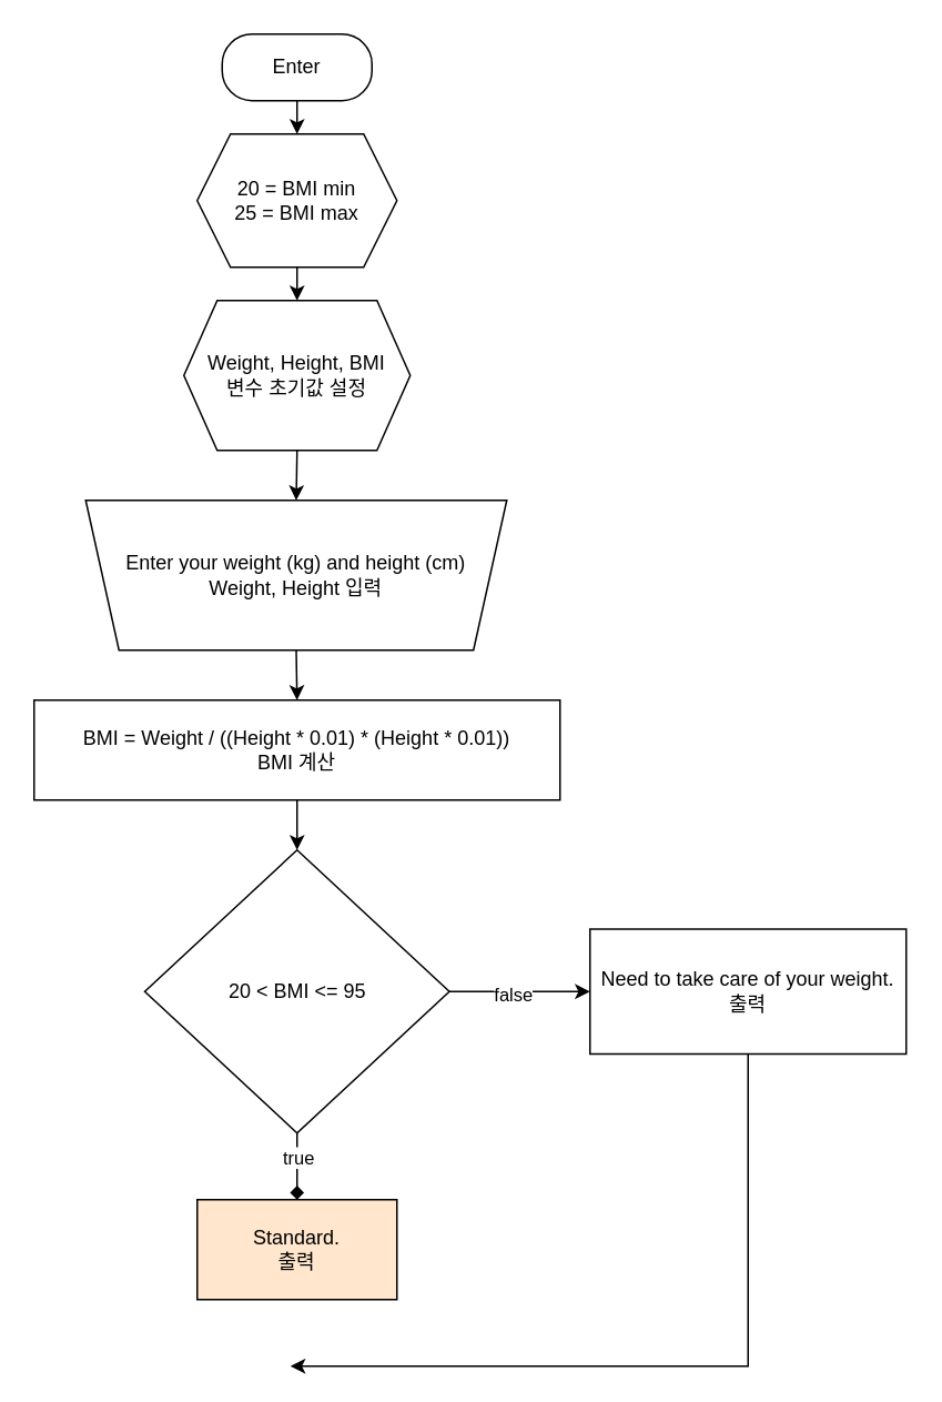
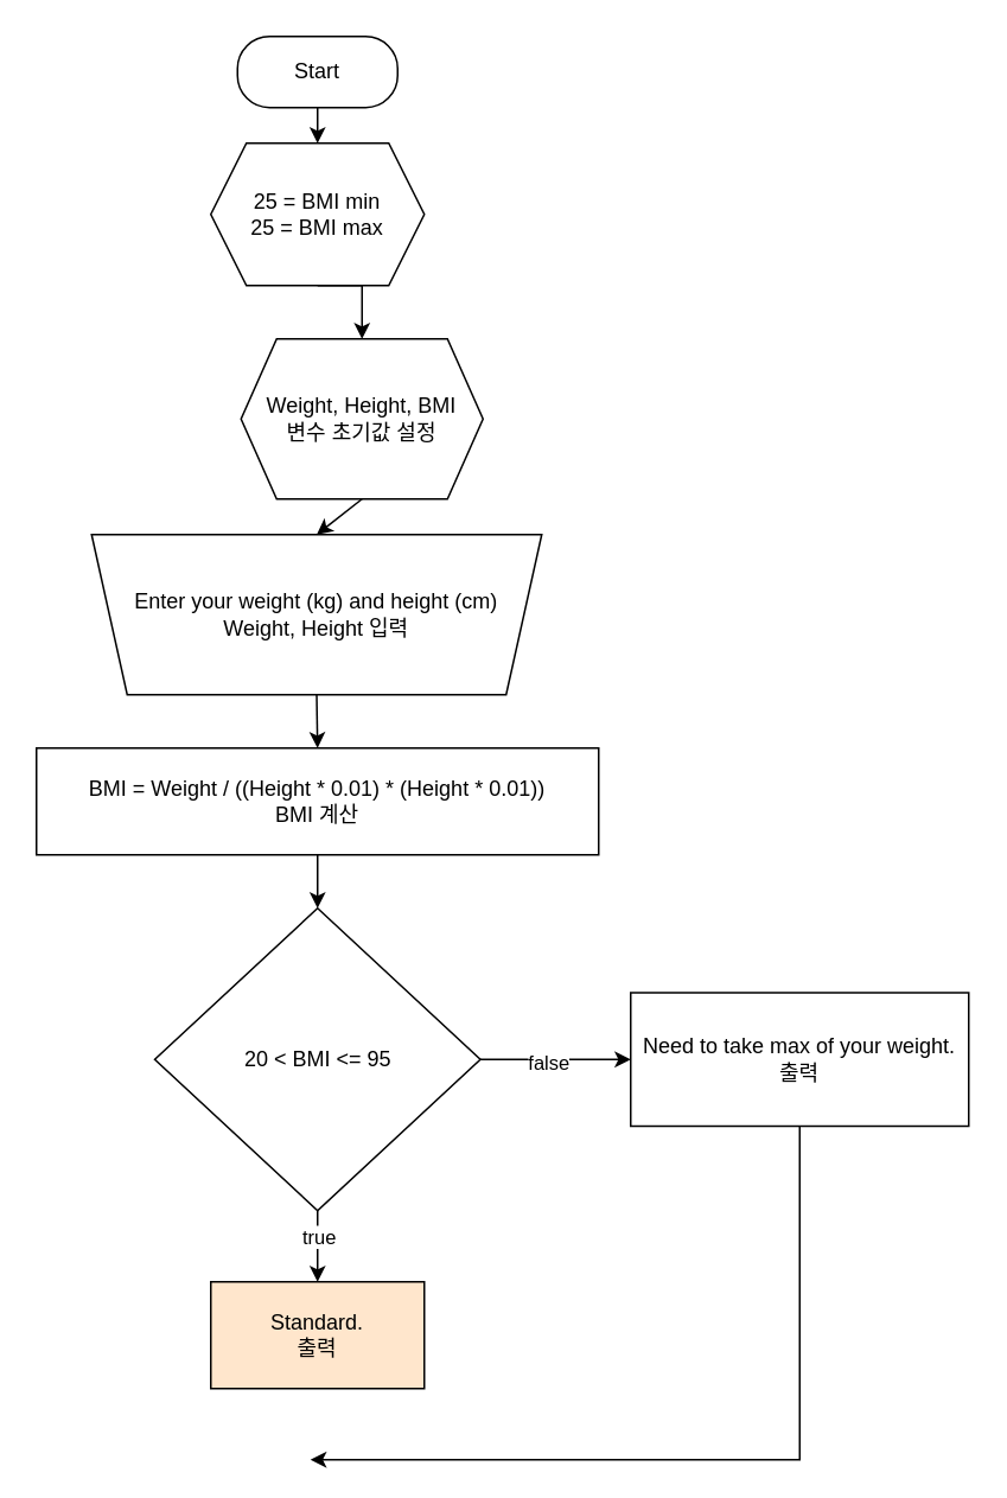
  <mxCell id="0" />
  <mxCell id="1" parent="0" />
  <mxCell id="2" style="edgeStyle=orthogonalEdgeStyle;rounded=0;orthogonalLoop=1;jettySize=auto;html=1;exitX=0.5;exitY=1;exitDx=0;exitDy=0;entryX=0.5;entryY=0;entryDx=0;entryDy=0;" edge="1" parent="1" source="3" target="19"><mxGeometry relative="1" as="geometry" /></mxCell>
- <mxCell id="3" value="Enter" style="rounded=1;whiteSpace=wrap;html=1;arcSize=45;" vertex="1" parent="1"><mxGeometry x="133" y="20" width="90" height="40" as="geometry" /></mxCell>
+ <mxCell id="3" value="Start" style="rounded=1;whiteSpace=wrap;html=1;arcSize=45;" vertex="1" parent="1"><mxGeometry x="133" y="20" width="90" height="40" as="geometry" /></mxCell>
  <mxCell id="4" style="edgeStyle=orthogonalEdgeStyle;rounded=0;orthogonalLoop=1;jettySize=auto;html=1;exitX=0.5;exitY=1;exitDx=0;exitDy=0;entryX=0.5;entryY=0;entryDx=0;entryDy=0;" edge="1" parent="1" source="5" target="9"><mxGeometry relative="1" as="geometry" /></mxCell>
  <mxCell id="5" value="Enter your weight (kg) and height (cm)&lt;br&gt;Weight,&amp;nbsp;&lt;span style=&quot;background-color: initial;&quot;&gt;Height 입력&lt;/span&gt;" style="shape=trapezoid;perimeter=trapezoidPerimeter;whiteSpace=wrap;html=1;fixedSize=1;rotation=0;flipV=1;" vertex="1" parent="1"><mxGeometry x="51" y="300" width="253" height="90" as="geometry" /></mxCell>
- <mxCell id="6" value="&lt;div&gt;Weight,&amp;nbsp;&lt;span style=&quot;background-color: initial;&quot;&gt;Height,&amp;nbsp;&lt;/span&gt;&lt;span style=&quot;background-color: initial;&quot;&gt;BMI&lt;/span&gt;&lt;/div&gt;&lt;div&gt;변수 초기값 설정&lt;/div&gt;" style="shape=hexagon;perimeter=hexagonPerimeter2;whiteSpace=wrap;html=1;fixedSize=1;" vertex="1" parent="1"><mxGeometry x="110" y="180" width="136" height="90" as="geometry" /></mxCell>
+ <mxCell id="6" value="&lt;div&gt;Weight,&amp;nbsp;&lt;span style=&quot;background-color: initial;&quot;&gt;Height,&amp;nbsp;&lt;/span&gt;&lt;span style=&quot;background-color: initial;&quot;&gt;BMI&lt;/span&gt;&lt;/div&gt;&lt;div&gt;변수 초기값 설정&lt;/div&gt;" style="shape=hexagon;perimeter=hexagonPerimeter2;whiteSpace=wrap;html=1;fixedSize=1;" vertex="1" parent="1"><mxGeometry x="135" y="190" width="136" height="90" as="geometry" /></mxCell>
  <mxCell id="7" value="" style="endArrow=classic;html=1;rounded=0;exitX=0.5;exitY=1;exitDx=0;exitDy=0;entryX=0.5;entryY=0;entryDx=0;entryDy=0;" edge="1" parent="1" source="6" target="5"><mxGeometry width="50" height="50" relative="1" as="geometry"><mxPoint x="154" y="330" as="sourcePoint" /><mxPoint x="204" y="280" as="targetPoint" /></mxGeometry></mxCell>
  <mxCell id="8" style="edgeStyle=orthogonalEdgeStyle;rounded=0;orthogonalLoop=1;jettySize=auto;html=1;exitX=0.5;exitY=1;exitDx=0;exitDy=0;entryX=0.5;entryY=0;entryDx=0;entryDy=0;" edge="1" parent="1" source="9" target="14"><mxGeometry relative="1" as="geometry" /></mxCell>
  <mxCell id="9" value="BMI = Weight / ((Height * 0.01) * (Height * 0.01))&lt;br&gt;BMI 계산" style="rounded=0;whiteSpace=wrap;html=1;" vertex="1" parent="1"><mxGeometry x="20" y="420" width="316" height="60" as="geometry" /></mxCell>
- <mxCell id="10" style="edgeStyle=orthogonalEdgeStyle;rounded=0;orthogonalLoop=1;jettySize=auto;html=1;exitX=0.5;exitY=1;exitDx=0;exitDy=0;entryX=0.5;entryY=0;entryDx=0;entryDy=0;endArrow=diamond;" edge="1" parent="1" source="14" target="15"><mxGeometry relative="1" as="geometry" /></mxCell>
+ <mxCell id="10" style="edgeStyle=orthogonalEdgeStyle;rounded=0;orthogonalLoop=1;jettySize=auto;html=1;exitX=0.5;exitY=1;exitDx=0;exitDy=0;entryX=0.5;entryY=0;entryDx=0;entryDy=0;" edge="1" parent="1" source="14" target="15"><mxGeometry relative="1" as="geometry" /></mxCell>
  <mxCell id="11" value="true" style="edgeLabel;html=1;align=center;verticalAlign=middle;resizable=0;points=[];" vertex="1" connectable="0" parent="10"><mxGeometry x="-0.288" relative="1" as="geometry"><mxPoint as="offset" /></mxGeometry></mxCell>
  <mxCell id="12" style="edgeStyle=orthogonalEdgeStyle;rounded=0;orthogonalLoop=1;jettySize=auto;html=1;exitX=1;exitY=0.5;exitDx=0;exitDy=0;entryX=0;entryY=0.5;entryDx=0;entryDy=0;" edge="1" parent="1" source="14" target="17"><mxGeometry relative="1" as="geometry" /></mxCell>
  <mxCell id="13" value="false" style="edgeLabel;html=1;align=center;verticalAlign=middle;resizable=0;points=[];" vertex="1" connectable="0" parent="12"><mxGeometry x="-0.104" y="-1" relative="1" as="geometry"><mxPoint as="offset" /></mxGeometry></mxCell>
  <mxCell id="14" value="20 &amp;lt; BMI &amp;lt;= 95" style="rhombus;whiteSpace=wrap;html=1;" vertex="1" parent="1"><mxGeometry x="86.5" y="510" width="183" height="170" as="geometry" /></mxCell>
  <mxCell id="15" value="Standard.&lt;br&gt;출력" style="rounded=0;whiteSpace=wrap;html=1;fillColor=#ffe6cc;" vertex="1" parent="1"><mxGeometry x="118" y="720" width="120" height="60" as="geometry" /></mxCell>
  <mxCell id="16" style="edgeStyle=orthogonalEdgeStyle;rounded=0;orthogonalLoop=1;jettySize=auto;html=1;exitX=0.5;exitY=1;exitDx=0;exitDy=0;" edge="1" parent="1" source="17"><mxGeometry relative="1" as="geometry"><mxPoint x="174" y="820" as="targetPoint" /><Array as="points"><mxPoint x="449" y="820" /></Array></mxGeometry></mxCell>
- <mxCell id="17" value="Need to take care of your weight.&lt;br&gt;출력" style="rounded=0;whiteSpace=wrap;html=1;" vertex="1" parent="1"><mxGeometry x="354" y="557.5" width="190" height="75" as="geometry" /></mxCell>
+ <mxCell id="17" value="Need to take max of your weight.&lt;br&gt;출력" style="rounded=0;whiteSpace=wrap;html=1;" vertex="1" parent="1"><mxGeometry x="354" y="557.5" width="190" height="75" as="geometry" /></mxCell>
  <mxCell id="18" style="edgeStyle=orthogonalEdgeStyle;rounded=0;orthogonalLoop=1;jettySize=auto;html=1;exitX=0.5;exitY=1;exitDx=0;exitDy=0;entryX=0.5;entryY=0;entryDx=0;entryDy=0;" edge="1" parent="1" source="19" target="6"><mxGeometry relative="1" as="geometry" /></mxCell>
- <mxCell id="19" value="20 = BMI min&lt;br&gt;25 = BMI max" style="shape=hexagon;perimeter=hexagonPerimeter2;whiteSpace=wrap;html=1;fixedSize=1;" vertex="1" parent="1"><mxGeometry x="118" y="80" width="120" height="80" as="geometry" /></mxCell>
+ <mxCell id="19" value="25 = BMI min&lt;br&gt;25 = BMI max" style="shape=hexagon;perimeter=hexagonPerimeter2;whiteSpace=wrap;html=1;fixedSize=1;" vertex="1" parent="1"><mxGeometry x="118" y="80" width="120" height="80" as="geometry" /></mxCell>
